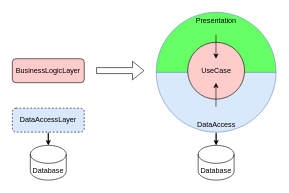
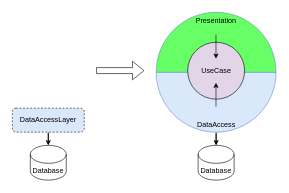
  <mxCell id="0" />
  <mxCell id="1" parent="0" />
  <mxCell id="2" style="edgeStyle=orthogonalEdgeStyle;rounded=0;orthogonalLoop=1;jettySize=auto;html=1;" edge="1" parent="1" source="3" target="14"><mxGeometry relative="1" as="geometry" /></mxCell>
  <mxCell id="3" value="DataAccess" style="verticalLabelPosition=middle;verticalAlign=bottom;html=1;shape=mxgraph.basic.half_circle;fillColor=#dae8fc;strokeColor=#6c8ebf;labelPosition=center;align=center;spacingBottom=0;spacing=5;" vertex="1" parent="1"><mxGeometry x="260" y="120" width="200" height="100" as="geometry" /></mxCell>
  <mxCell id="4" value="" style="verticalLabelPosition=middle;verticalAlign=bottom;shape=mxgraph.basic.half_circle;fillColor=#66FF66;strokeColor=#6c8ebf;labelPosition=center;align=center;rotation=-180;" vertex="1" parent="1"><mxGeometry x="260" y="20" width="200" height="100" as="geometry" /></mxCell>
- <mxCell id="5" value="UseCase" style="ellipse;whiteSpace=wrap;html=1;aspect=fixed;fillColor=#FFCCCC;" vertex="1" parent="1"><mxGeometry x="312.5" y="70" width="95" height="95" as="geometry" /></mxCell>
+ <mxCell id="5" value="UseCase" style="ellipse;whiteSpace=wrap;html=1;aspect=fixed;fillColor=#e1d5e7;" vertex="1" parent="1"><mxGeometry x="312.5" y="70" width="95" height="95" as="geometry" /></mxCell>
  <mxCell id="6" value="Presentation" style="text;html=1;strokeColor=none;fillColor=none;align=center;verticalAlign=middle;whiteSpace=wrap;rounded=0;" vertex="1" parent="1"><mxGeometry x="330" y="20" width="60" height="30" as="geometry" /></mxCell>
- <mxCell id="7" value="BusinessLogicLayer" style="rounded=1;whiteSpace=wrap;html=1;fillColor=#FFCCCC;" vertex="1" parent="1"><mxGeometry x="20" y="97.5" width="120" height="40" as="geometry" /></mxCell>
  <mxCell id="8" style="edgeStyle=orthogonalEdgeStyle;rounded=0;orthogonalLoop=1;jettySize=auto;html=1;" edge="1" parent="1" source="9" target="13"><mxGeometry relative="1" as="geometry" /></mxCell>
  <mxCell id="9" value="DataAccessLayer" style="rounded=1;whiteSpace=wrap;html=1;fillColor=#DAE8FC;dashed=1;" vertex="1" parent="1"><mxGeometry x="20" y="180" width="120" height="40" as="geometry" /></mxCell>
  <mxCell id="10" value="" style="endArrow=classic;html=1;rounded=0;" edge="1" parent="1"><mxGeometry width="50" height="50" relative="1" as="geometry"><mxPoint x="359.76" y="57.5" as="sourcePoint" /><mxPoint x="359.76" y="97.5" as="targetPoint" /></mxGeometry></mxCell>
  <mxCell id="11" value="" style="endArrow=classic;html=1;rounded=0;" edge="1" parent="1"><mxGeometry width="50" height="50" relative="1" as="geometry"><mxPoint x="359.76" y="177.5" as="sourcePoint" /><mxPoint x="359.76" y="137.5" as="targetPoint" /></mxGeometry></mxCell>
  <mxCell id="12" value="" style="shape=flexArrow;endArrow=classic;html=1;rounded=0;" edge="1" parent="1"><mxGeometry width="50" height="50" relative="1" as="geometry"><mxPoint x="160" y="117.26" as="sourcePoint" /><mxPoint x="240" y="117.26" as="targetPoint" /></mxGeometry></mxCell>
  <mxCell id="13" value="Database" style="shape=cylinder3;whiteSpace=wrap;html=1;boundedLbl=1;backgroundOutline=1;size=15;" vertex="1" parent="1"><mxGeometry x="50" y="242" width="60" height="58" as="geometry" /></mxCell>
  <mxCell id="14" value="Database" style="shape=cylinder3;whiteSpace=wrap;html=1;boundedLbl=1;backgroundOutline=1;size=15;" vertex="1" parent="1"><mxGeometry x="330" y="242" width="60" height="58" as="geometry" /></mxCell>
